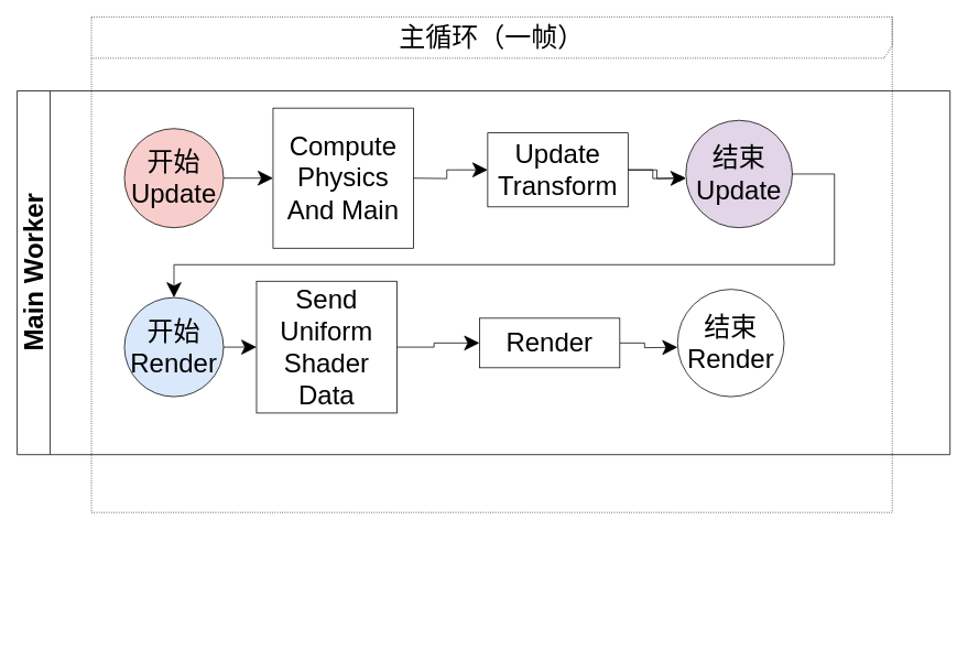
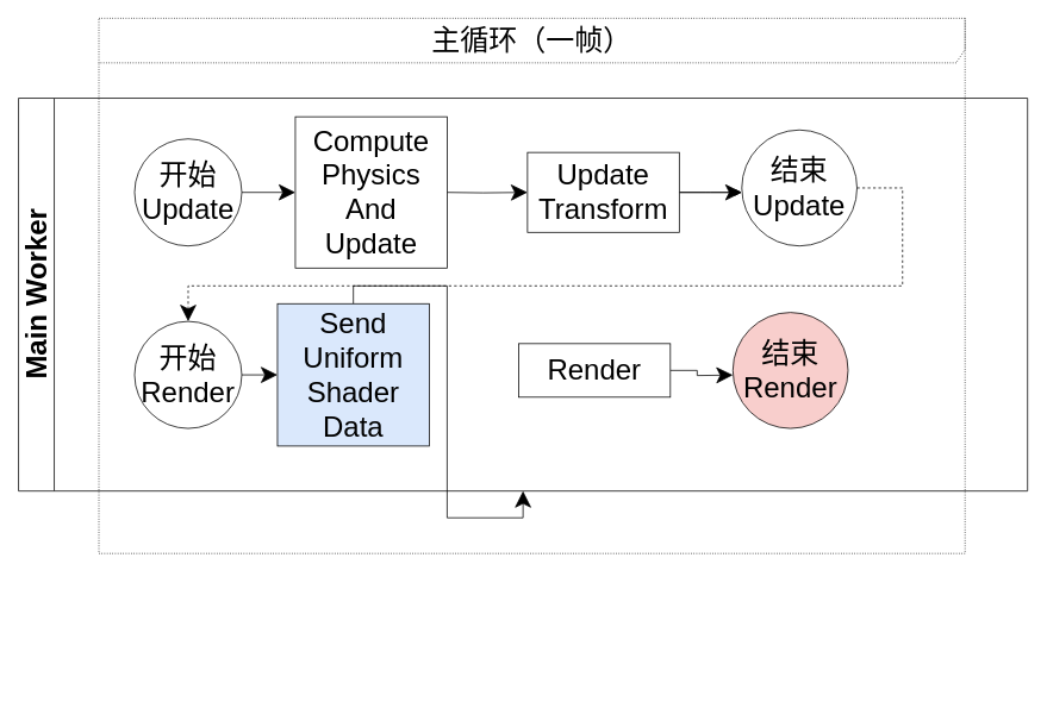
  <mxCell id="0" />
  <mxCell id="1" parent="0" />
  <mxCell id="2" value="&lt;font style=&quot;font-size: 32px&quot;&gt;Main Worker&lt;/font&gt;" style="swimlane;html=1;childLayout=stackLayout;resizeParent=1;resizeParentMax=0;horizontal=0;startSize=40;horizontalStack=0;fontSize=22;" parent="1" vertex="1"><mxGeometry x="20" y="109.58" width="1130" height="440.42" as="geometry"><mxRectangle x="120" y="120" width="30" height="50" as="alternateBounds" /></mxGeometry></mxCell>
  <mxCell id="3" style="edgeStyle=orthogonalEdgeStyle;rounded=0;orthogonalLoop=1;jettySize=auto;html=1;endArrow=classic;endFill=1;fontSize=22;" parent="1" edge="1"><mxGeometry relative="1" as="geometry"><mxPoint x="90" y="764.59" as="sourcePoint" /><mxPoint x="90.034" y="764.59" as="targetPoint" /></mxGeometry></mxCell>
  <mxCell id="4" value="&lt;font style=&quot;font-size: 32px&quot;&gt;主循环（一帧）&lt;/font&gt;" style="shape=umlFrame;whiteSpace=wrap;html=1;width=1240;height=50;fontSize=22;dashed=1;dashPattern=1 2;" parent="1" vertex="1"><mxGeometry x="110" y="20" width="970" height="600" as="geometry" /></mxCell>
  <mxCell id="5" value="" style="edgeStyle=orthogonalEdgeStyle;rounded=0;orthogonalLoop=1;jettySize=auto;html=1;fontSize=32;endSize=16;startSize=16;" parent="1" edge="1"><mxGeometry relative="1" as="geometry"><mxPoint x="270" y="215.21" as="sourcePoint" /><mxPoint x="330" y="215.21" as="targetPoint" /></mxGeometry></mxCell>
  <mxCell id="6" value="" style="edgeStyle=orthogonalEdgeStyle;rounded=0;orthogonalLoop=1;jettySize=auto;html=1;fontSize=32;endSize=16;startSize=16;" parent="1" target="9" edge="1"><mxGeometry relative="1" as="geometry"><mxPoint x="500" y="215.2" as="sourcePoint" /></mxGeometry></mxCell>
  <mxCell id="7" value="" style="edgeStyle=orthogonalEdgeStyle;rounded=0;orthogonalLoop=1;jettySize=auto;html=1;fontSize=32;" parent="1" source="9" edge="1"><mxGeometry relative="1" as="geometry"><mxPoint x="830" y="215.21" as="targetPoint" /></mxGeometry></mxCell>
  <mxCell id="8" value="" style="edgeStyle=orthogonalEdgeStyle;rounded=0;orthogonalLoop=1;jettySize=auto;html=1;fontSize=32;endSize=16;startSize=16;" parent="1" source="9" edge="1"><mxGeometry relative="1" as="geometry"><mxPoint x="830" y="215.21" as="targetPoint" /></mxGeometry></mxCell>
- <mxCell id="9" value="Update Transform" style="whiteSpace=wrap;html=1;fontSize=32;" parent="1" vertex="1"><mxGeometry x="590" y="160.42" width="170" height="89.58" as="geometry" /></mxCell>
- <mxCell id="10" style="edgeStyle=orthogonalEdgeStyle;rounded=0;orthogonalLoop=1;jettySize=auto;html=1;entryX=0.5;entryY=0;entryDx=0;entryDy=0;fontSize=32;startSize=16;endSize=16;" parent="1" source="11" target="20" edge="1"><mxGeometry relative="1" as="geometry"><Array as="points"><mxPoint x="1010" y="210" /><mxPoint x="1010" y="320" /><mxPoint x="210" y="320" /></Array></mxGeometry></mxCell>
- <mxCell id="11" value="结束Update" style="ellipse;whiteSpace=wrap;html=1;fontSize=32;fillColor=#e1d5e7;" parent="1" vertex="1"><mxGeometry x="830" y="145.22" width="129" height="129.99" as="geometry" /></mxCell>
+ <mxCell id="9" value="Update Transform" style="whiteSpace=wrap;html=1;fontSize=32;" parent="1" vertex="1"><mxGeometry x="590" y="170.42" width="170" height="89.58" as="geometry" /></mxCell>
+ <mxCell id="10" style="edgeStyle=orthogonalEdgeStyle;rounded=0;orthogonalLoop=1;jettySize=auto;html=1;entryX=0.5;entryY=0;entryDx=0;entryDy=0;fontSize=32;startSize=16;endSize=16;dashed=1;" parent="1" source="11" target="20" edge="1"><mxGeometry relative="1" as="geometry"><Array as="points"><mxPoint x="1010" y="210" /><mxPoint x="1010" y="320" /><mxPoint x="210" y="320" /></Array></mxGeometry></mxCell>
+ <mxCell id="11" value="结束Update" style="ellipse;whiteSpace=wrap;html=1;fontSize=32;" parent="1" vertex="1"><mxGeometry x="830" y="145.22" width="129" height="129.99" as="geometry" /></mxCell>
  <mxCell id="12" value="" style="edgeStyle=orthogonalEdgeStyle;rounded=0;orthogonalLoop=1;jettySize=auto;html=1;fontSize=32;endSize=16;startSize=16;" parent="1" edge="1"><mxGeometry relative="1" as="geometry"><mxPoint x="250" y="419.79" as="sourcePoint" /><mxPoint x="310" y="419.79" as="targetPoint" /></mxGeometry></mxCell>
- <mxCell id="13" value="" style="edgeStyle=orthogonalEdgeStyle;rounded=0;orthogonalLoop=1;jettySize=auto;html=1;fontSize=32;startSize=16;endSize=16;" parent="1" source="14" target="16" edge="1"><mxGeometry relative="1" as="geometry" /></mxCell>
- <mxCell id="14" value="Send Uniform Shader Data" style="whiteSpace=wrap;html=1;fontSize=32;" parent="1" vertex="1"><mxGeometry x="310" y="340" width="170" height="159.58" as="geometry" /></mxCell>
+ <mxCell id="13" value="" style="edgeStyle=orthogonalEdgeStyle;rounded=0;orthogonalLoop=1;jettySize=auto;html=1;fontSize=32;startSize=16;endSize=16;" parent="1" source="14" target="2" edge="1"><mxGeometry relative="1" as="geometry" /></mxCell>
+ <mxCell id="14" value="Send Uniform Shader Data" style="whiteSpace=wrap;html=1;fontSize=32;fillColor=#dae8fc;" parent="1" vertex="1"><mxGeometry x="310" y="340" width="170" height="159.58" as="geometry" /></mxCell>
  <mxCell id="15" value="" style="edgeStyle=orthogonalEdgeStyle;rounded=0;orthogonalLoop=1;jettySize=auto;html=1;fontSize=32;startSize=16;endSize=16;" parent="1" source="16" edge="1"><mxGeometry relative="1" as="geometry"><mxPoint x="820" y="420" as="targetPoint" /></mxGeometry></mxCell>
  <mxCell id="16" value="Render" style="whiteSpace=wrap;html=1;fontSize=32;" parent="1" vertex="1"><mxGeometry x="580" y="384.78" width="170" height="60" as="geometry" /></mxCell>
- <mxCell id="17" value="结束Render" style="ellipse;whiteSpace=wrap;html=1;fontSize=32;" parent="1" vertex="1"><mxGeometry x="820" y="349.8" width="129" height="129.99" as="geometry" /></mxCell>
- <mxCell id="18" value="Compute Physics And Main" style="whiteSpace=wrap;html=1;fontSize=32;" parent="1" vertex="1"><mxGeometry x="330" y="130.42" width="170" height="169.58" as="geometry" /></mxCell>
- <mxCell id="19" value="开始Update" style="ellipse;whiteSpace=wrap;html=1;fontSize=32;fillColor=#f8cecc;" parent="1" vertex="1"><mxGeometry x="150" y="155.21" width="120" height="120" as="geometry" /></mxCell>
- <mxCell id="20" value="开始Render" style="ellipse;whiteSpace=wrap;html=1;fontSize=32;fillColor=#dae8fc;" parent="1" vertex="1"><mxGeometry x="150" y="359.79" width="120" height="120" as="geometry" /></mxCell>
+ <mxCell id="17" value="结束Render" style="ellipse;whiteSpace=wrap;html=1;fontSize=32;fillColor=#f8cecc;" parent="1" vertex="1"><mxGeometry x="820" y="349.8" width="129" height="129.99" as="geometry" /></mxCell>
+ <mxCell id="18" value="Compute Physics And Update" style="whiteSpace=wrap;html=1;fontSize=32;" parent="1" vertex="1"><mxGeometry x="330" y="130.42" width="170" height="169.58" as="geometry" /></mxCell>
+ <mxCell id="19" value="开始Update" style="ellipse;whiteSpace=wrap;html=1;fontSize=32;" parent="1" vertex="1"><mxGeometry x="150" y="155.21" width="120" height="120" as="geometry" /></mxCell>
+ <mxCell id="20" value="开始Render" style="ellipse;whiteSpace=wrap;html=1;fontSize=32;" parent="1" vertex="1"><mxGeometry x="150" y="359.79" width="120" height="120" as="geometry" /></mxCell>
